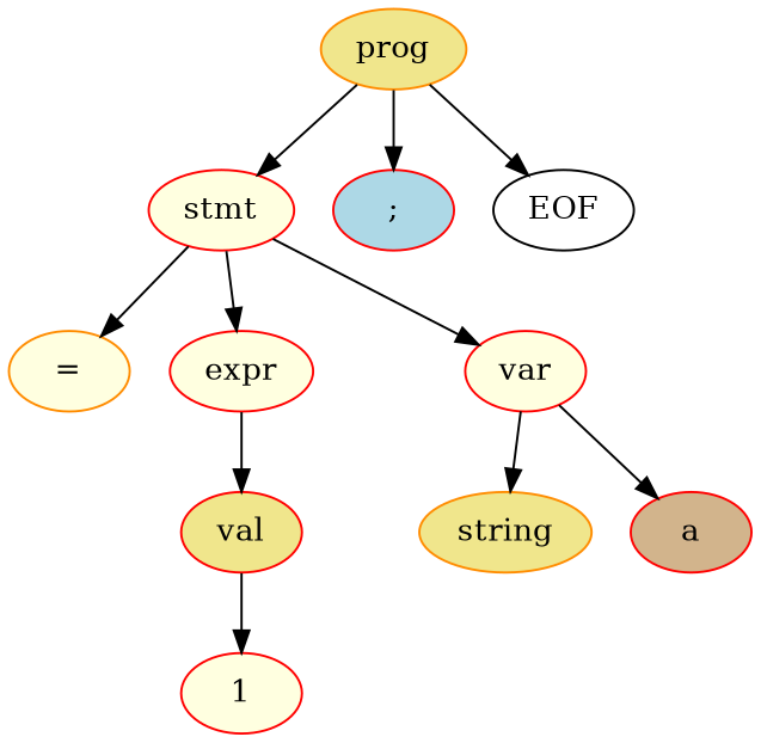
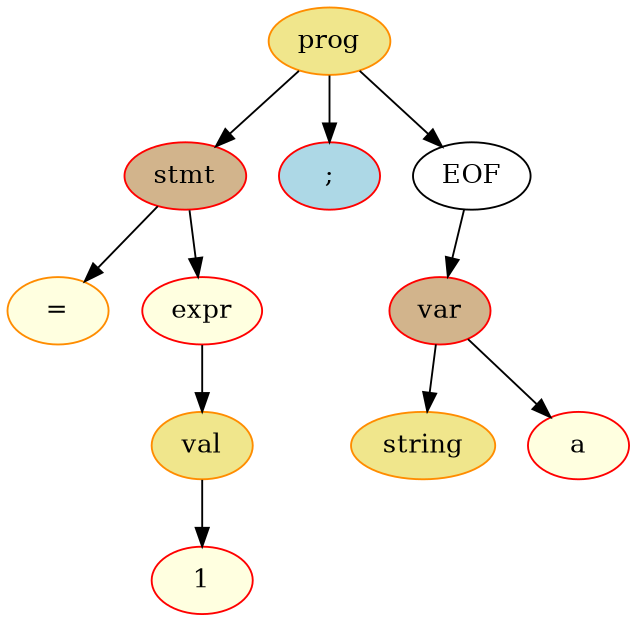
  digraph {
    node [color=red fillcolor=lightyellow style=filled]
    n1 [color=darkorange fillcolor=khaki label=prog]
-   n2 [label=stmt]
+   n2 [fillcolor=tan label=stmt]
    n3 [fillcolor=lightblue label=";"]
    n4 [label=<EOF> color="" fillcolor="" style=""]
-   n5 [label=var]
+   n5 [fillcolor=tan label=var]
    n6 [color=darkorange label="="]
    n7 [label=expr]
-   n8 [fillcolor=tan label=a]
+   n8 [label=a]
    n9 [color=darkorange fillcolor=khaki label=string]
-   n10 [fillcolor=khaki label=val]
+   n10 [color=darkorange fillcolor=khaki label=val]
    n11 [label=1]
    n1 -> n2
    n1 -> n3
    n1 -> n4
-   n2 -> n5
+   n4 -> n5
    n2 -> n6
    n2 -> n7
    n5 -> n8
    n5 -> n9
    n7 -> n10
    n10 -> n11
  }
